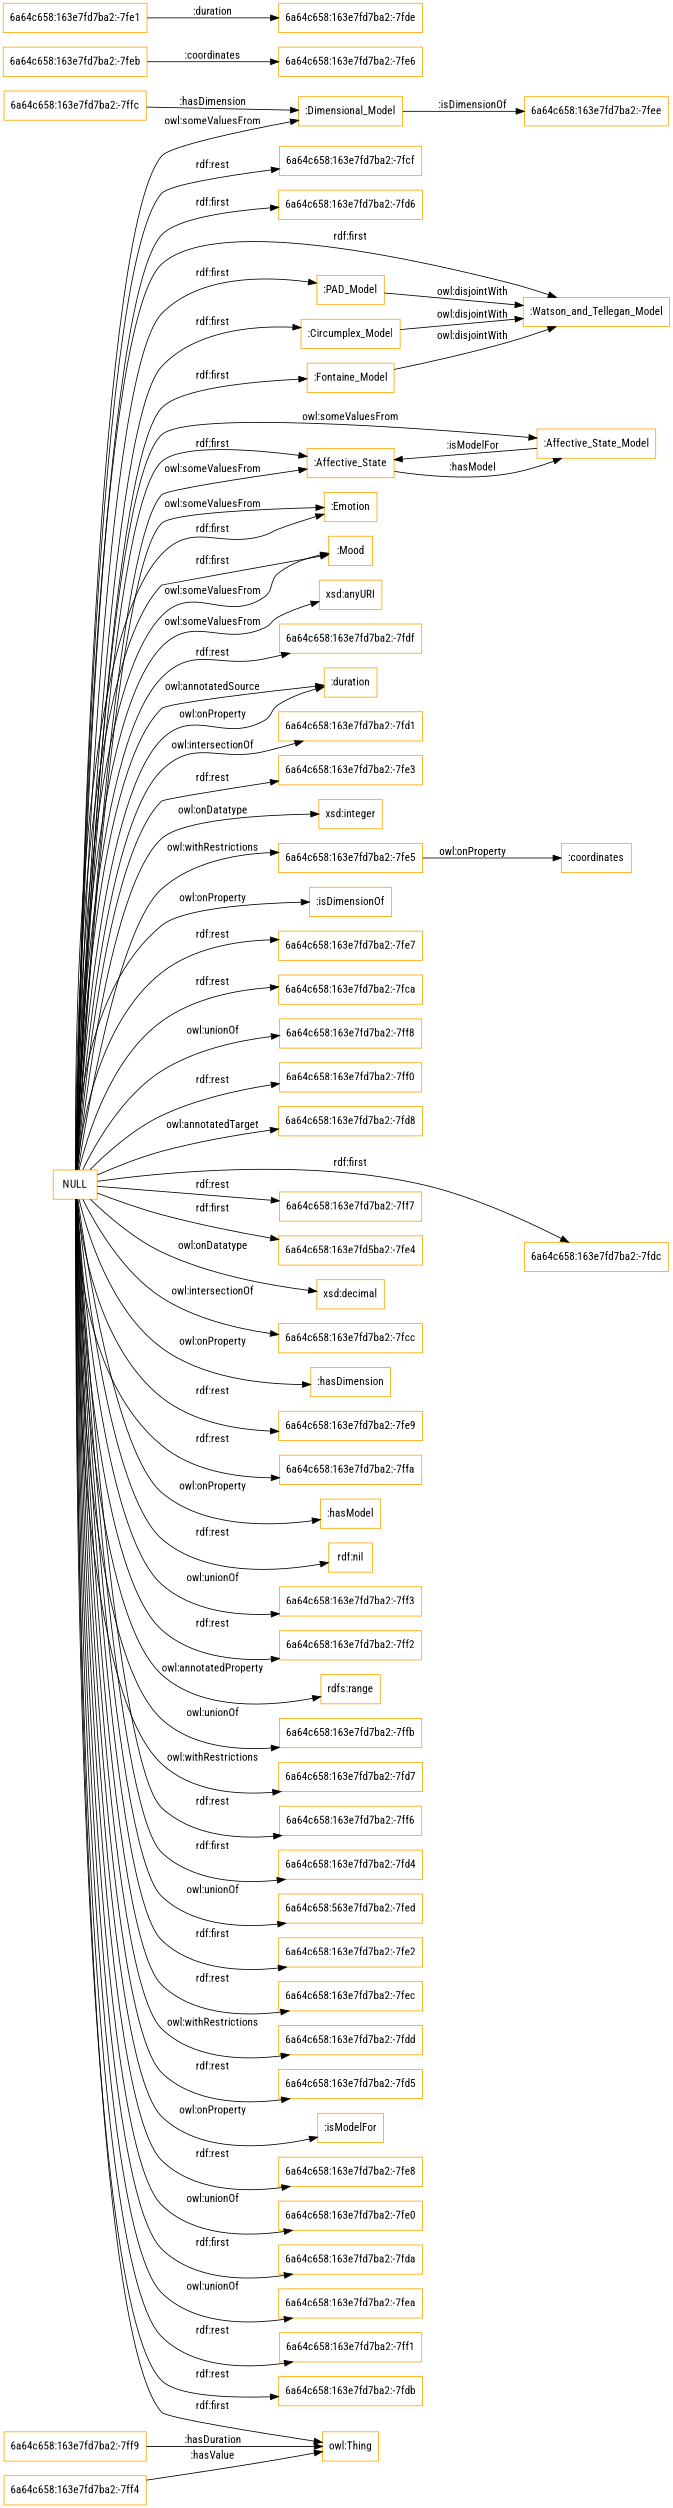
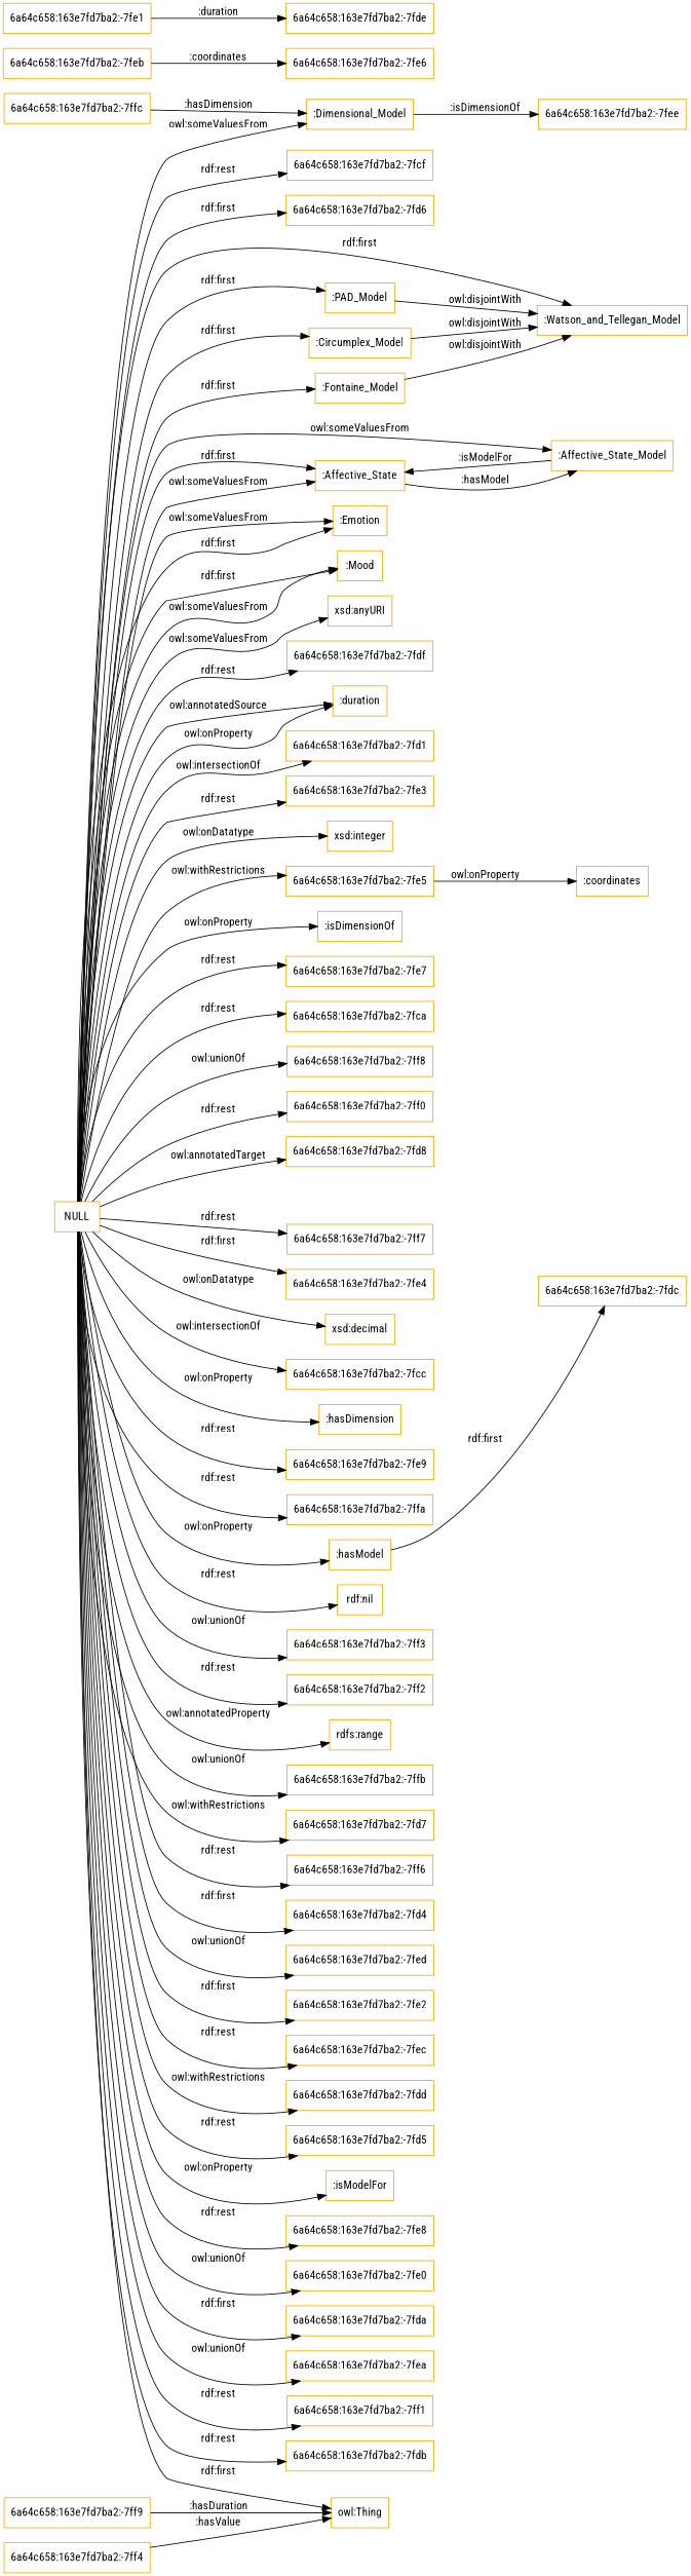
  digraph {
    fontname="Roboto Condensed"
    rankdir=LR
    node [color=orange fontname="Roboto Condensed" shape=rectangle]
    edge [fontname="Roboto Condensed"]
    ":Dimensional_Model"
    "6a64c658:163e7fd7ba2:-7fee"
    ":Fontaine_Model"
    ":Watson_and_Tellegan_Model"
    "6a64c658:163e7fd7ba2:-7ff4"
    "owl:Thing"
    ":PAD_Model"
    "6a64c658:163e7fd7ba2:-7feb"
    "6a64c658:163e7fd7ba2:-7fe6"
    ":Affective_State"
    ":Affective_State_Model"
    "6a64c658:163e7fd7ba2:-7ff9"
    "6a64c658:163e7fd7ba2:-7fe1"
    "6a64c658:163e7fd7ba2:-7fde"
    "6a64c658:163e7fd7ba2:-7ffc"
    ":Circumplex_Model"
    NULL
    ":Emotion"
    ":Mood"
    "xsd:anyURI"
    "6a64c658:163e7fd7ba2:-7fdf"
    ":duration"
    "6a64c658:163e7fd7ba2:-7fd1"
    "6a64c658:163e7fd7ba2:-7fe3"
    "xsd:integer"
    "6a64c658:163e7fd7ba2:-7fe5"
    ":isDimensionOf"
    "6a64c658:163e7fd7ba2:-7fe7"
    "6a64c658:163e7fd7ba2:-7fca"
    "6a64c658:163e7fd7ba2:-7ff8"
    "6a64c658:163e7fd7ba2:-7ff0"
    "6a64c658:163e7fd7ba2:-7fd8"
    ":hasModel"
    "6a64c658:163e7fd7ba2:-7ff7"
-   "6a64c658:163e7fd7ba2:-7fe4" [label="6a64c658:163e7fd5ba2:-7fe4"]
+   "6a64c658:163e7fd7ba2:-7fe4"
    "xsd:decimal"
    "6a64c658:163e7fd7ba2:-7fcc"
    ":hasDimension"
    "6a64c658:163e7fd7ba2:-7fe9"
    "6a64c658:163e7fd7ba2:-7ffa"
    "6a64c658:163e7fd7ba2:-7fdc"
    "rdf:nil"
    "6a64c658:163e7fd7ba2:-7ff3"
    "6a64c658:163e7fd7ba2:-7ff2"
    "rdfs:range"
    "6a64c658:163e7fd7ba2:-7ffb"
    "6a64c658:163e7fd7ba2:-7fd7"
    "6a64c658:163e7fd7ba2:-7ff6"
    "6a64c658:163e7fd7ba2:-7fd4"
-   "6a64c658:163e7fd7ba2:-7fed" [label="6a64c658:563e7fd7ba2:-7fed"]
+   "6a64c658:163e7fd7ba2:-7fed"
    "6a64c658:163e7fd7ba2:-7fe2"
    "6a64c658:163e7fd7ba2:-7fec"
    "6a64c658:163e7fd7ba2:-7fdd"
    "6a64c658:163e7fd7ba2:-7fd5"
    ":isModelFor"
    "6a64c658:163e7fd7ba2:-7fe8"
    "6a64c658:163e7fd7ba2:-7fe0"
    "6a64c658:163e7fd7ba2:-7fda"
    "6a64c658:163e7fd7ba2:-7fea"
    "6a64c658:163e7fd7ba2:-7ff1"
    "6a64c658:163e7fd7ba2:-7fdb"
    "6a64c658:163e7fd7ba2:-7fcf"
    "6a64c658:163e7fd7ba2:-7fd6"
    ":coordinates"
    ":Dimensional_Model" -> "6a64c658:163e7fd7ba2:-7fee" [label=":isDimensionOf"]
    ":Fontaine_Model" -> ":Watson_and_Tellegan_Model" [label="owl:disjointWith"]
    "6a64c658:163e7fd7ba2:-7ff4" -> "owl:Thing" [label=":hasValue"]
    ":PAD_Model" -> ":Watson_and_Tellegan_Model" [label="owl:disjointWith"]
    "6a64c658:163e7fd7ba2:-7feb" -> "6a64c658:163e7fd7ba2:-7fe6" [label=":coordinates"]
    ":Affective_State" -> ":Affective_State_Model" [label=":hasModel"]
    ":Affective_State_Model" -> ":Affective_State" [label=":isModelFor"]
    "6a64c658:163e7fd7ba2:-7ff9" -> "owl:Thing" [label=":hasDuration"]
    "6a64c658:163e7fd7ba2:-7fe1" -> "6a64c658:163e7fd7ba2:-7fde" [label=":duration"]
    "6a64c658:163e7fd7ba2:-7ffc" -> ":Dimensional_Model" [label=":hasDimension"]
    ":Circumplex_Model" -> ":Watson_and_Tellegan_Model" [label="owl:disjointWith"]
    NULL -> ":Dimensional_Model" [label="owl:someValuesFrom"]
    NULL -> ":Fontaine_Model" [label="rdf:first"]
    NULL -> ":Watson_and_Tellegan_Model" [label="rdf:first"]
    NULL -> "owl:Thing" [label="rdf:first"]
    NULL -> ":PAD_Model" [label="rdf:first"]
    NULL -> ":Affective_State" [label="owl:someValuesFrom"]
    NULL -> ":Affective_State" [label="rdf:first"]
    NULL -> ":Affective_State_Model" [label="owl:someValuesFrom"]
    NULL -> ":Circumplex_Model" [label="rdf:first"]
    NULL -> ":Emotion" [label="rdf:first"]
    NULL -> ":Emotion" [label="owl:someValuesFrom"]
    NULL -> ":Mood" [label="owl:someValuesFrom"]
    NULL -> ":Mood" [label="rdf:first"]
    NULL -> "xsd:anyURI" [label="owl:someValuesFrom"]
    NULL -> "6a64c658:163e7fd7ba2:-7fdf" [label="rdf:rest"]
    NULL -> ":duration" [label="owl:onProperty"]
    NULL -> ":duration" [label="owl:annotatedSource"]
    NULL -> "6a64c658:163e7fd7ba2:-7fd1" [label="owl:intersectionOf"]
    NULL -> "6a64c658:163e7fd7ba2:-7fe3" [label="rdf:rest"]
    NULL -> "xsd:integer" [label="owl:onDatatype"]
    NULL -> "6a64c658:163e7fd7ba2:-7fe5" [label="owl:withRestrictions"]
    NULL -> ":isDimensionOf" [label="owl:onProperty"]
    NULL -> "6a64c658:163e7fd7ba2:-7fe7" [label="rdf:rest"]
    NULL -> "6a64c658:163e7fd7ba2:-7fca" [label="rdf:rest"]
    NULL -> "6a64c658:163e7fd7ba2:-7ff8" [label="owl:unionOf"]
    NULL -> "6a64c658:163e7fd7ba2:-7ff0" [label="rdf:rest"]
    NULL -> "6a64c658:163e7fd7ba2:-7fd8" [label="owl:annotatedTarget"]
    NULL -> ":hasModel" [label="owl:onProperty"]
    NULL -> "6a64c658:163e7fd7ba2:-7ff7" [label="rdf:rest"]
    NULL -> "6a64c658:163e7fd7ba2:-7fe4" [label="rdf:first"]
    NULL -> "xsd:decimal" [label="owl:onDatatype"]
    NULL -> "6a64c658:163e7fd7ba2:-7fcc" [label="owl:intersectionOf"]
    NULL -> ":hasDimension" [label="owl:onProperty"]
    NULL -> "6a64c658:163e7fd7ba2:-7fe9" [label="rdf:rest"]
    NULL -> "6a64c658:163e7fd7ba2:-7ffa" [label="rdf:rest"]
-   NULL -> "6a64c658:163e7fd7ba2:-7fdc" [label="rdf:first"]
+   ":hasModel" -> "6a64c658:163e7fd7ba2:-7fdc" [label="rdf:first"]
    NULL -> "rdf:nil" [label="rdf:rest"]
    NULL -> "6a64c658:163e7fd7ba2:-7ff3" [label="owl:unionOf"]
    NULL -> "6a64c658:163e7fd7ba2:-7ff2" [label="rdf:rest"]
    NULL -> "rdfs:range" [label="owl:annotatedProperty"]
    NULL -> "6a64c658:163e7fd7ba2:-7ffb" [label="owl:unionOf"]
    NULL -> "6a64c658:163e7fd7ba2:-7fd7" [label="owl:withRestrictions"]
    NULL -> "6a64c658:163e7fd7ba2:-7ff6" [label="rdf:rest"]
    NULL -> "6a64c658:163e7fd7ba2:-7fd4" [label="rdf:first"]
    NULL -> "6a64c658:163e7fd7ba2:-7fed" [label="owl:unionOf"]
    NULL -> "6a64c658:163e7fd7ba2:-7fe2" [label="rdf:first"]
    NULL -> "6a64c658:163e7fd7ba2:-7fec" [label="rdf:rest"]
    NULL -> "6a64c658:163e7fd7ba2:-7fdd" [label="owl:withRestrictions"]
    NULL -> "6a64c658:163e7fd7ba2:-7fd5" [label="rdf:rest"]
    NULL -> ":isModelFor" [label="owl:onProperty"]
    NULL -> "6a64c658:163e7fd7ba2:-7fe8" [label="rdf:rest"]
    NULL -> "6a64c658:163e7fd7ba2:-7fe0" [label="owl:unionOf"]
    NULL -> "6a64c658:163e7fd7ba2:-7fda" [label="rdf:first"]
    NULL -> "6a64c658:163e7fd7ba2:-7fea" [label="owl:unionOf"]
    NULL -> "6a64c658:163e7fd7ba2:-7ff1" [label="rdf:rest"]
    NULL -> "6a64c658:163e7fd7ba2:-7fdb" [label="rdf:rest"]
    NULL -> "6a64c658:163e7fd7ba2:-7fcf" [label="rdf:rest"]
    NULL -> "6a64c658:163e7fd7ba2:-7fd6" [label="rdf:first"]
    "6a64c658:163e7fd7ba2:-7fe5" -> ":coordinates" [label="owl:onProperty"]
  }
